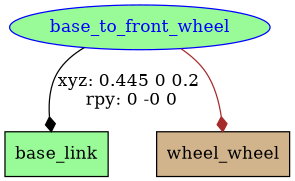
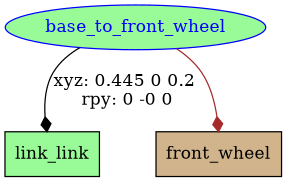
  digraph {
    node [fillcolor=palegreen shape=box style=filled]
    edge [arrowhead=diamond]
-   n1 [label=base_link]
+   n1 [label=link_link]
    base_to_front_wheel [color=blue fontcolor=blue shape=ellipse]
-   n3 [fillcolor=tan label=wheel_wheel]
+   n3 [fillcolor=tan label=front_wheel]
    base_to_front_wheel -> n1 [color=black label="xyz: 0.445 0 0.2 \nrpy: 0 -0 0"]
    base_to_front_wheel -> n3 [color=brown]
  }
